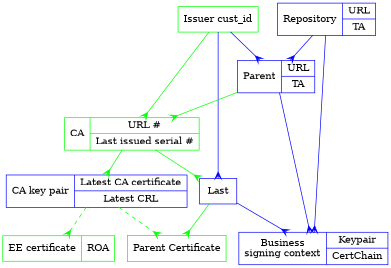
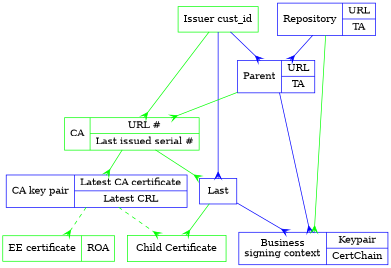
  digraph {
    splines=true
    node [color=blue shape=record]
    edge [arrowhead=crow arrowtail=none color=green]
    n1 [color=green label="Issuer cust_id"]
    n2 [label="Parent|{URL|TA}"]
    n3 [label=Last]
    n4 [color=green label="CA|{URL #|Last issued serial #}"]
    n5 [label="Business\nsigning context|{Keypair|CertChain}"]
-   n6 [color=green label="Parent Certificate"]
+   n6 [color=green label="Child Certificate"]
    n7 [label="CA key pair|{Latest CA certificate|Latest CRL}"]
    n8 [label="Repository|{URL|TA}"]
    n9 [color=green label="EE certificate|{ROA}"]
    n1 -> n2 [color=blue]
    n1 -> n3 [color=blue]
    n1 -> n4
    n2 -> n4
    n2 -> n5 [color=blue]
    n3 -> n5 [color=blue]
    n3 -> n6
    n4 -> n3 [arrowtail=crow]
    n4 -> n7
    n7 -> n6 [style=dashed]
    n7 -> n9 [style=dashed]
    n8 -> n2 [color=blue]
-   n8 -> n5 [color=blue]
+   n8 -> n5
  }
